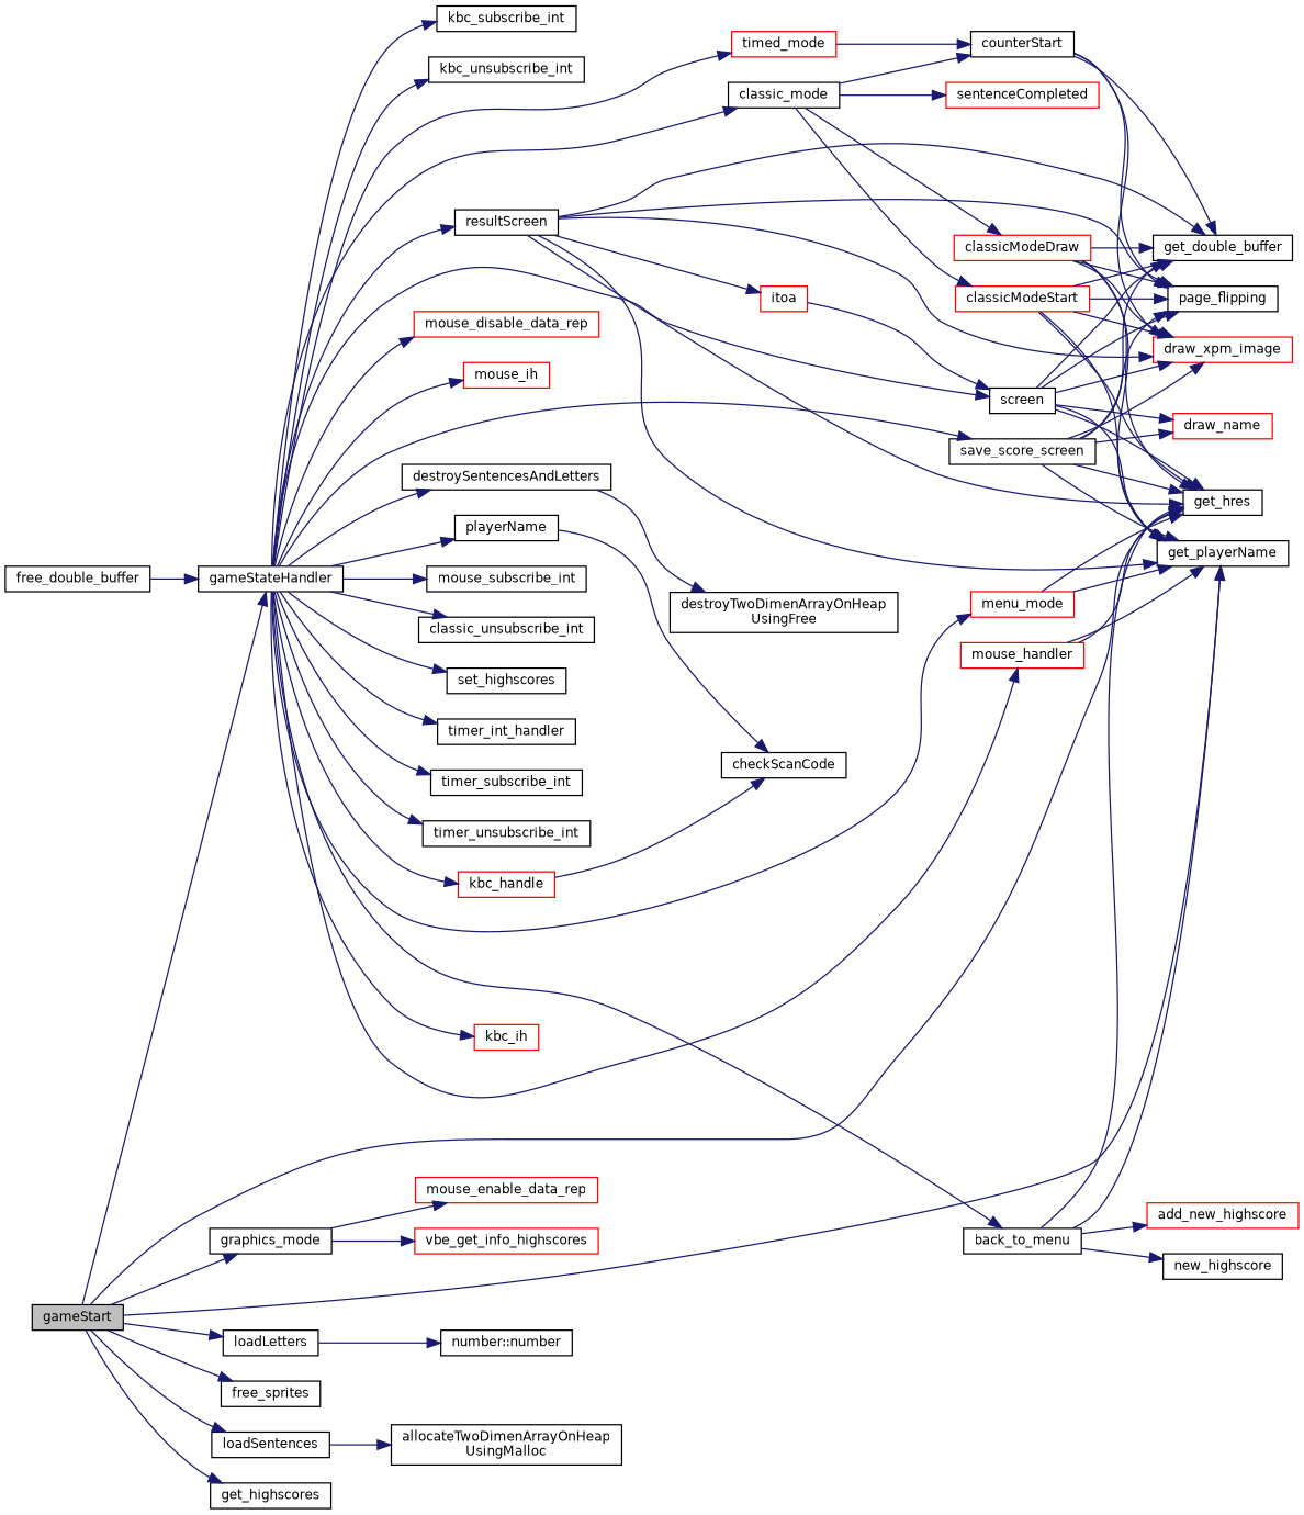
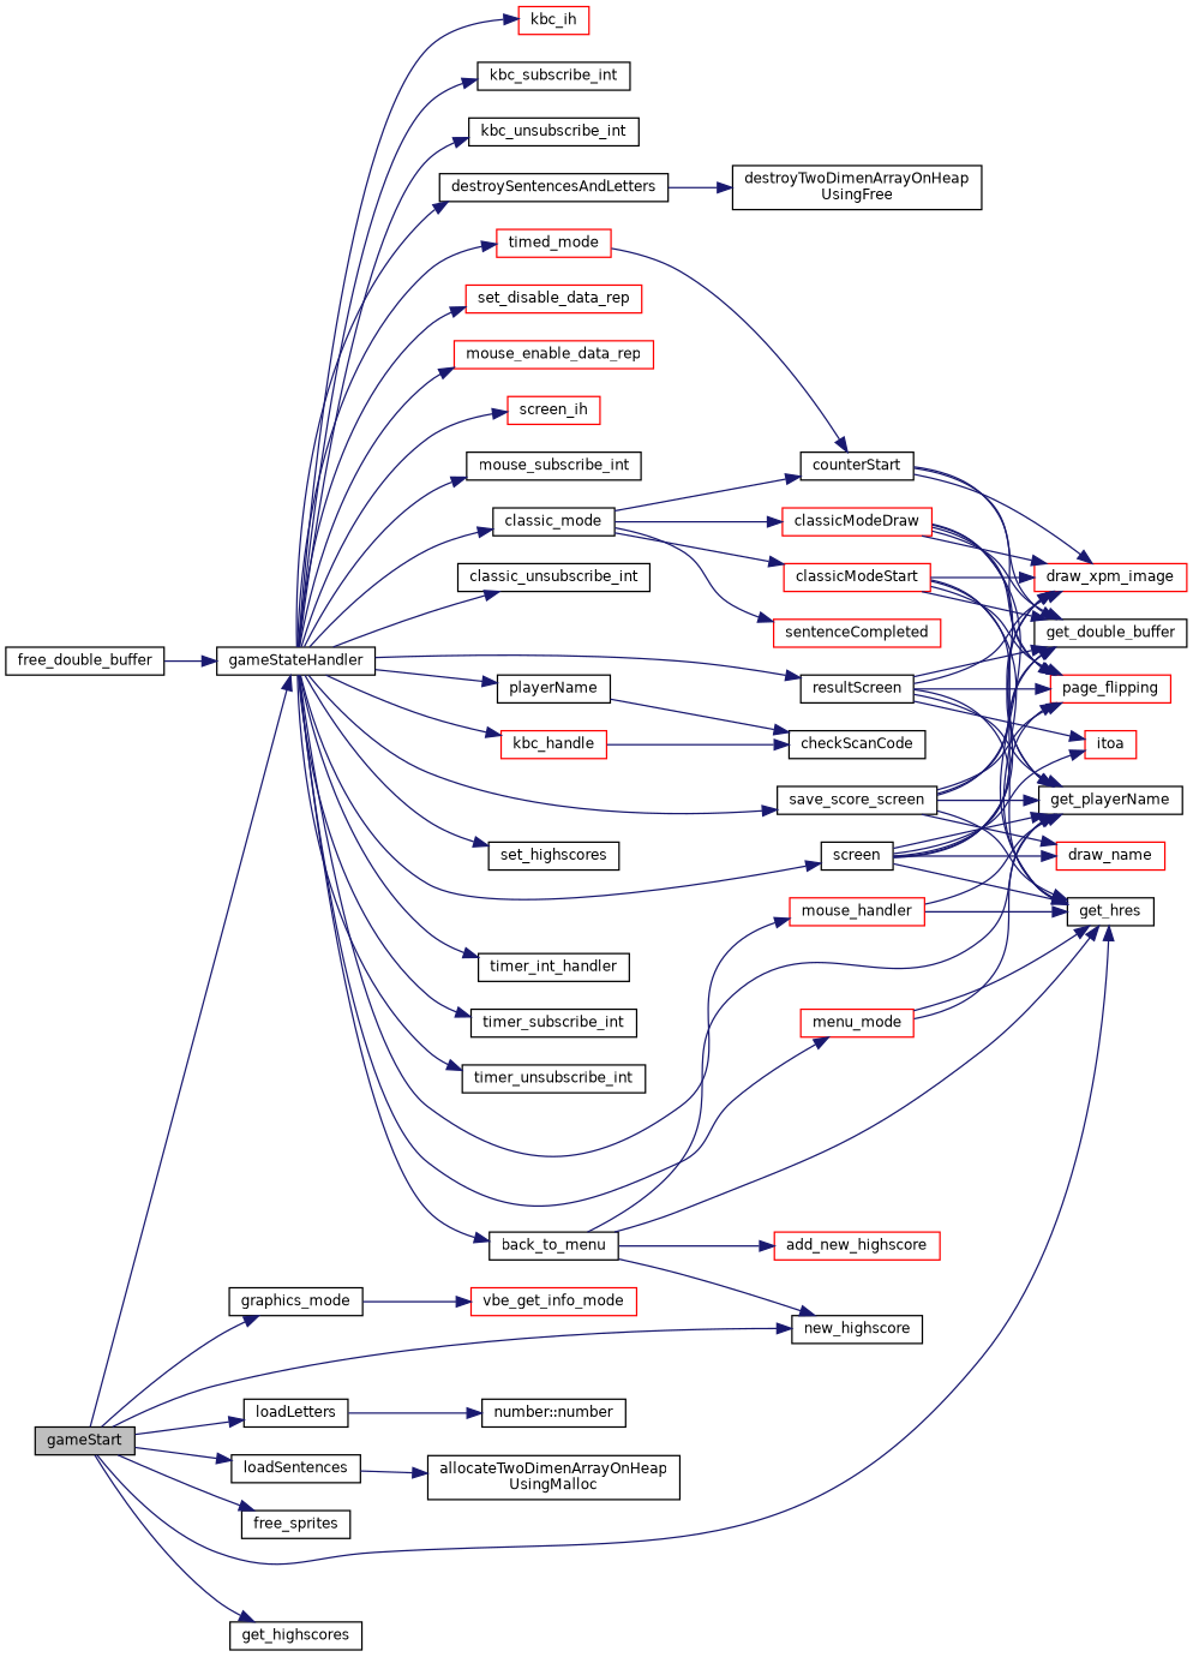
  digraph {
    rankdir=LR
    node [color=black fillcolor=white fontname=Helvetica fontsize=10 shape=record style=filled]
    edge [color=midnightblue fontname=Helvetica fontsize=10 labelfontname=Helvetica labelfontsize=10 style=solid]
    n1 [fillcolor=grey75 fontcolor=black height=0.2 label=gameStart width=0.4]
    n2 [height=0.2 label=free_sprites width=0.4]
    n3 [height=0.2 label=gameStateHandler width=0.4]
    n4 [height=0.2 label=get_hres width=0.4]
    n5 [height=0.2 label=get_playerName width=0.4]
    n6 [height=0.2 label=get_highscores width=0.4]
    n7 [height=0.2 label=graphics_mode width=0.4]
    n8 [height=0.2 label=loadLetters width=0.4]
    n9 [height=0.2 label=loadSentences width=0.4]
    n10 [height=0.2 label=back_to_menu width=0.4]
    n11 [height=0.2 label=classic_mode width=0.4]
    n12 [height=0.2 label=destroySentencesAndLetters width=0.4]
    n13 [height=0.2 label=screen width=0.4]
    n14 [color=red height=0.2 label=kbc_handle width=0.4]
    n15 [color=red height=0.2 label=kbc_ih width=0.4]
    n16 [height=0.2 label=kbc_subscribe_int width=0.4]
    n17 [height=0.2 label=kbc_unsubscribe_int width=0.4]
    n18 [color=red height=0.2 label=menu_mode width=0.4]
-   n19 [color=red height=0.2 label=mouse_disable_data_rep width=0.4]
+   n19 [color=red height=0.2 label=set_disable_data_rep width=0.4]
    n20 [color=red height=0.2 label=mouse_enable_data_rep width=0.4]
    n21 [color=red height=0.2 label=mouse_handler width=0.4]
-   n22 [color=red height=0.2 label=mouse_ih width=0.4]
+   n22 [color=red height=0.2 label=screen_ih width=0.4]
    n23 [height=0.2 label=mouse_subscribe_int width=0.4]
    n24 [height=0.2 label=classic_unsubscribe_int width=0.4]
    n25 [height=0.2 label=playerName width=0.4]
    n26 [height=0.2 label=resultScreen width=0.4]
    n27 [height=0.2 label=save_score_screen width=0.4]
    n28 [height=0.2 label=set_highscores width=0.4]
    n29 [color=red height=0.2 label=timed_mode width=0.4]
    n30 [height=0.2 label=timer_int_handler width=0.4]
    n31 [height=0.2 label=timer_subscribe_int width=0.4]
    n32 [height=0.2 label=timer_unsubscribe_int width=0.4]
-   n33 [color=red height=0.2 label=vbe_get_info_highscores width=0.4]
+   n33 [color=red height=0.2 label=vbe_get_info_mode width=0.4]
    n34 [height=0.2 label="number::number" width=0.4]
    n35 [height=0.2 label="allocateTwoDimenArrayOnHeap\lUsingMalloc" width=0.4]
    n36 [color=red height=0.2 label=add_new_highscore width=0.4]
    n37 [height=0.2 label=new_highscore width=0.4]
    n38 [color=red height=0.2 label=classicModeDraw width=0.4]
    n39 [color=red height=0.2 label=classicModeStart width=0.4]
    n40 [height=0.2 label=counterStart width=0.4]
    n41 [color=red height=0.2 label=sentenceCompleted width=0.4]
    n42 [height=0.2 label="destroyTwoDimenArrayOnHeap\lUsingFree" width=0.4]
    n43 [height=0.2 label=free_double_buffer width=0.4]
    n44 [color=red height=0.2 label=draw_xpm_image width=0.4]
    n45 [height=0.2 label=get_double_buffer width=0.4]
-   n46 [height=0.2 label=page_flipping width=0.4]
+   n46 [color=red height=0.2 label=page_flipping width=0.4]
    n47 [color=red height=0.2 label=draw_name width=0.4]
    n48 [color=red height=0.2 label=itoa width=0.4]
    n49 [height=0.2 label=checkScanCode width=0.4]
    n1 -> n2
    n1 -> n3
    n1 -> n4
-   n1 -> n5
+   n1 -> n37
    n1 -> n6
    n1 -> n7
    n1 -> n8
    n1 -> n9
    n3 -> n10
    n3 -> n11
    n3 -> n12
    n3 -> n13
    n3 -> n14
    n3 -> n15
    n3 -> n16
    n3 -> n17
    n3 -> n18
    n3 -> n19
-   n7 -> n20
+   n3 -> n20
    n3 -> n21
    n3 -> n22
    n3 -> n23
    n3 -> n24
    n3 -> n25
    n3 -> n26
    n3 -> n27
    n3 -> n28
    n3 -> n29
    n3 -> n30
    n3 -> n31
    n3 -> n32
    n7 -> n33
    n8 -> n34
    n9 -> n35
    n10 -> n4
    n10 -> n5
    n10 -> n36
    n10 -> n37
    n11 -> n38
    n11 -> n39
    n11 -> n40
    n11 -> n41
    n12 -> n42
    n13 -> n4
    n13 -> n5
    n13 -> n44
    n13 -> n45
    n13 -> n46
    n13 -> n47
-   n48 -> n13
+   n13 -> n48
    n14 -> n49
    n18 -> n4
    n18 -> n5
    n21 -> n4
    n21 -> n5
    n25 -> n49
    n26 -> n4
    n26 -> n5
    n26 -> n44
    n26 -> n45
    n26 -> n46
    n26 -> n48
    n27 -> n4
    n27 -> n5
    n27 -> n44
    n27 -> n45
    n27 -> n46
    n27 -> n47
    n29 -> n40
    n38 -> n4
    n38 -> n5
    n38 -> n44
    n38 -> n45
    n38 -> n46
    n39 -> n4
    n39 -> n5
    n39 -> n44
    n39 -> n45
    n39 -> n46
    n40 -> n44
    n40 -> n45
    n40 -> n46
    n43 -> n3
  }
